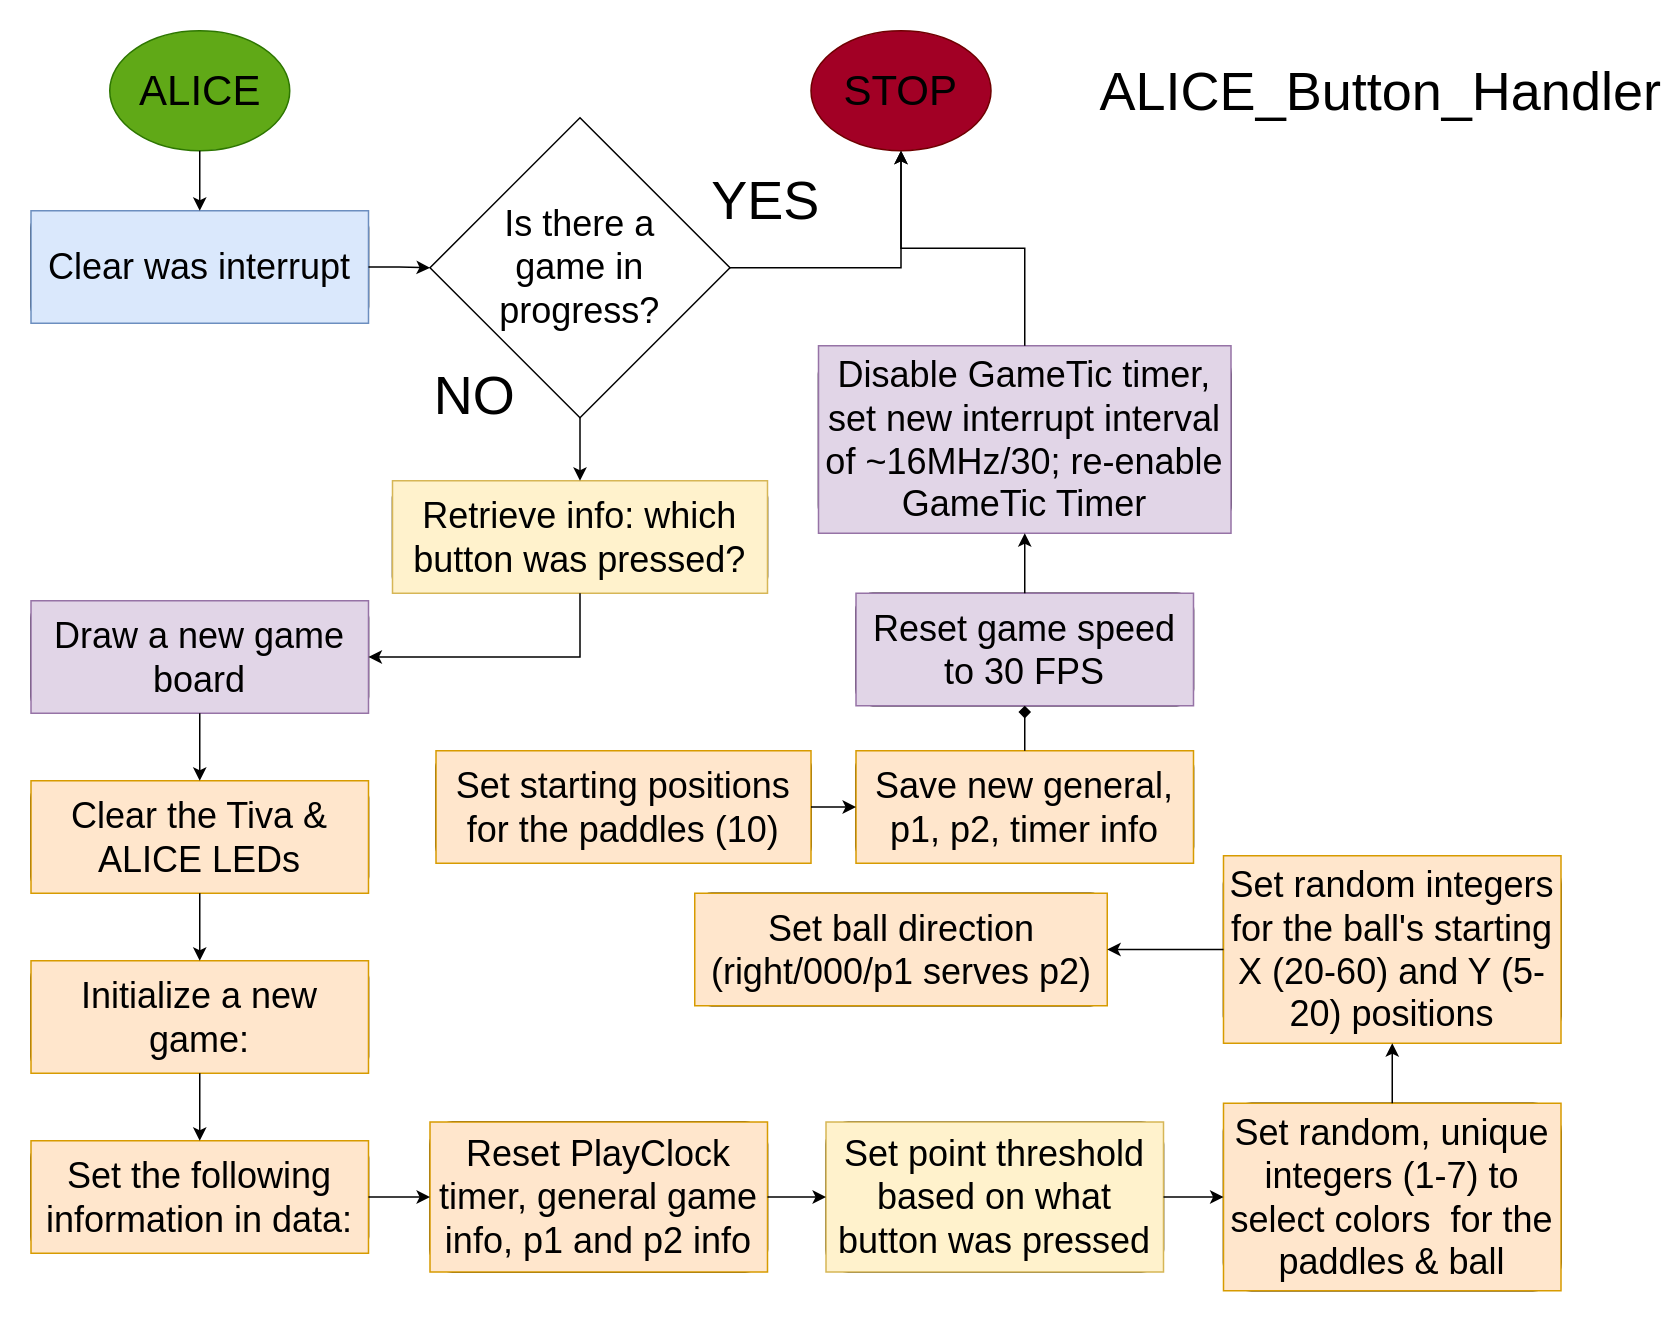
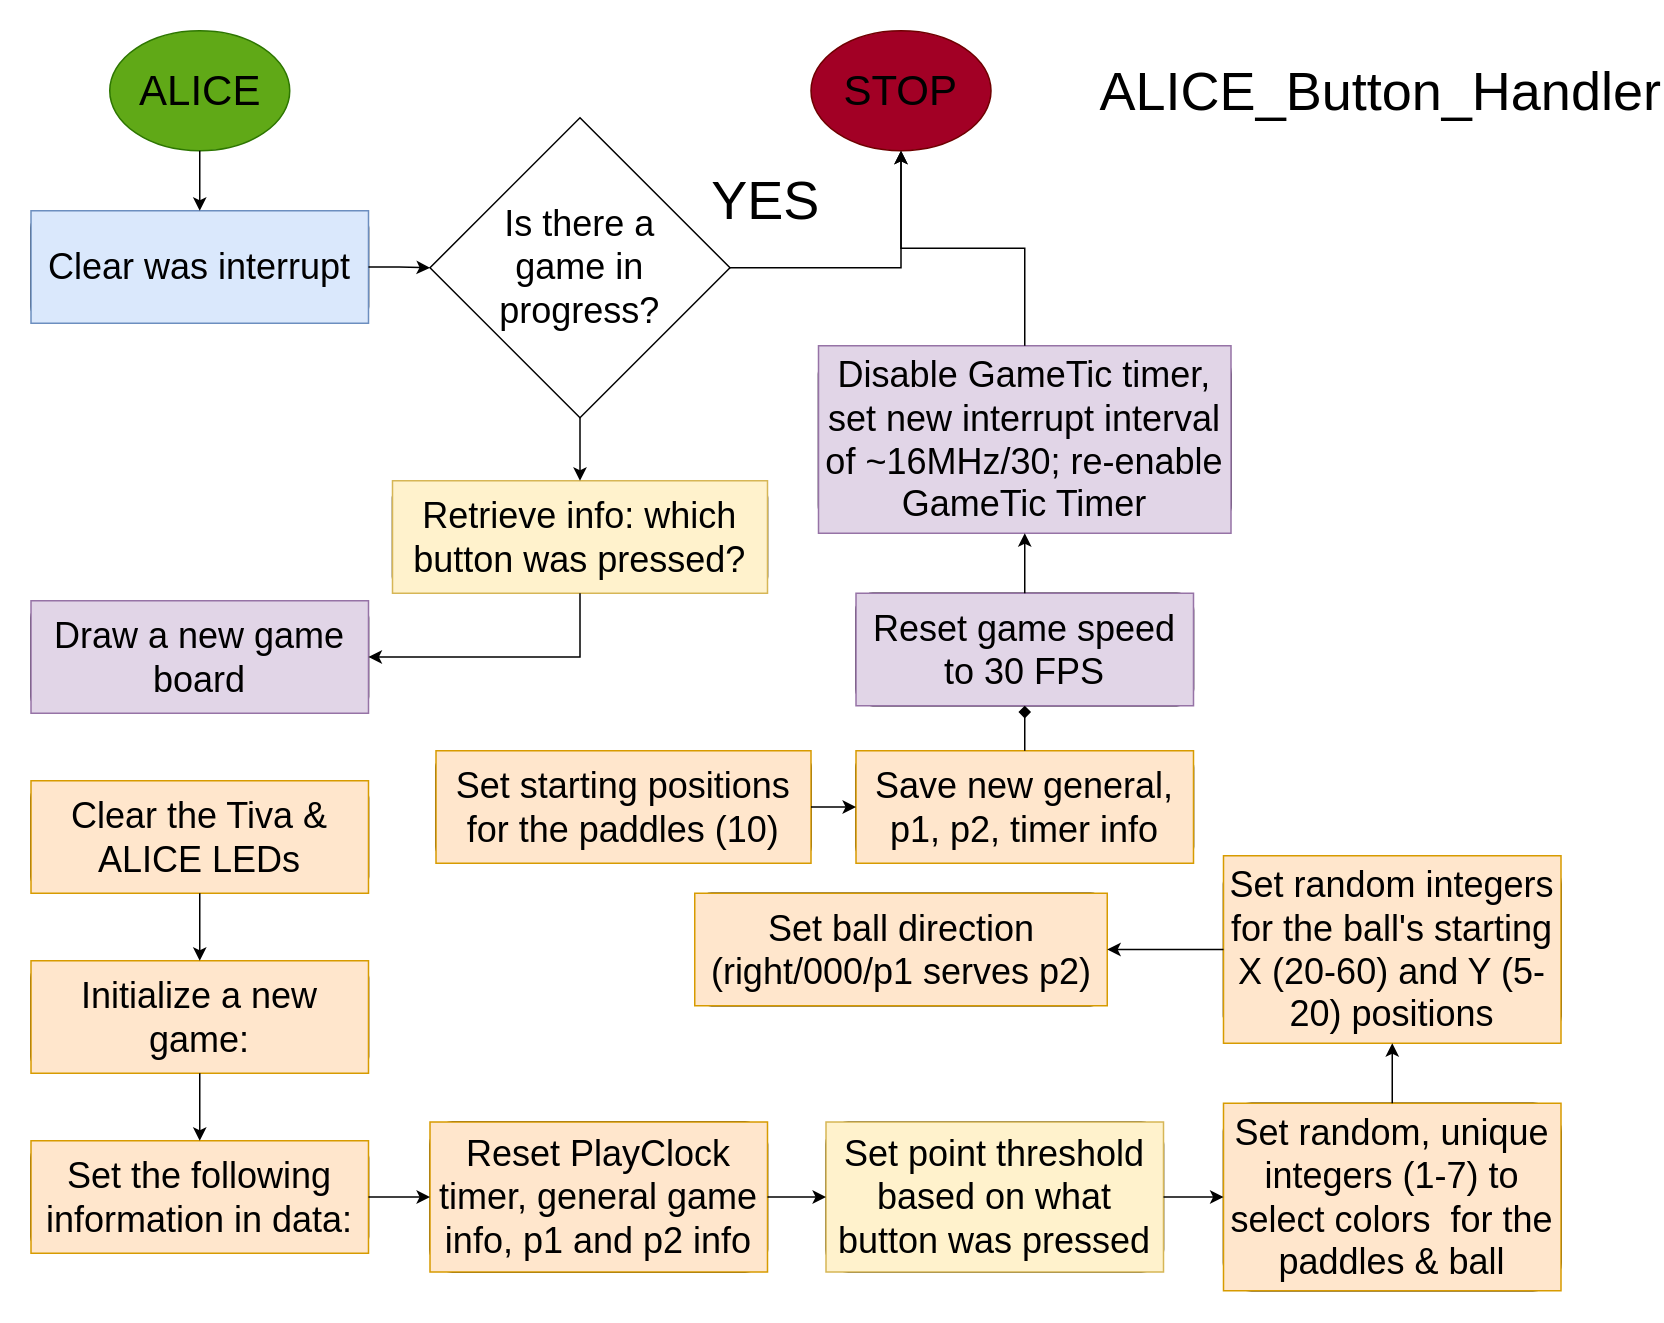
  <mxCell id="0" />
  <mxCell id="1" parent="0" />
  <mxCell id="2" value="" style="group" vertex="1" connectable="0" parent="1"><mxGeometry x="72.5" width="120" height="80" as="geometry" y="20" /></mxCell>
  <mxCell id="3" value="" style="ellipse;whiteSpace=wrap;html=1;fillColor=#60a917;fontColor=#ffffff;strokeColor=#2D7600;" vertex="1" parent="2"><mxGeometry width="120" height="80" as="geometry" /></mxCell>
  <mxCell id="4" value="&lt;font style=&quot;font-size: 28px;&quot;&gt;ALICE&lt;/font&gt;" style="text;html=1;align=center;verticalAlign=middle;whiteSpace=wrap;rounded=0;" vertex="1" parent="2"><mxGeometry x="30" y="25" width="60" height="30" as="geometry" /></mxCell>
  <mxCell id="5" value="&lt;span style=&quot;font-size: 36px;&quot;&gt;ALICE_Button_Handler&lt;/span&gt;" style="text;html=1;align=center;verticalAlign=middle;whiteSpace=wrap;rounded=0;" vertex="1" parent="1"><mxGeometry x="890" y="45" width="60" height="30" as="geometry" /></mxCell>
  <mxCell id="6" value="" style="group" vertex="1" connectable="0" parent="1"><mxGeometry y="140" width="225" height="75" as="geometry" x="20" /></mxCell>
  <mxCell id="7" value="" style="rounded=1;whiteSpace=wrap;html=1;" vertex="1" parent="6"><mxGeometry width="225" height="75" as="geometry" /></mxCell>
  <mxCell id="8" value="&lt;font style=&quot;font-size: 24px;&quot;&gt;Clear was interrupt&lt;/font&gt;" style="text;html=1;align=center;verticalAlign=middle;whiteSpace=wrap;rounded=0;fillColor=#dae8fc;strokeColor=#6c8ebf;" vertex="1" parent="6"><mxGeometry width="225" height="75" as="geometry" /></mxCell>
  <mxCell id="9" value="" style="group" vertex="1" connectable="0" parent="1"><mxGeometry x="286" y="78" width="230" height="230" as="geometry" /></mxCell>
  <mxCell id="10" value="" style="rhombus;whiteSpace=wrap;html=1;" vertex="1" parent="9"><mxGeometry width="200" height="200" as="geometry" /></mxCell>
  <mxCell id="11" value="&lt;span style=&quot;font-size: 24px;&quot;&gt;Is there a game in progress?&lt;/span&gt;" style="text;html=1;align=center;verticalAlign=middle;whiteSpace=wrap;rounded=0;" vertex="1" parent="9"><mxGeometry x="30" y="70" width="140" height="60" as="geometry" /></mxCell>
  <mxCell id="12" value="&lt;font style=&quot;font-size: 36px;&quot;&gt;YES&lt;/font&gt;" style="text;html=1;align=center;verticalAlign=middle;whiteSpace=wrap;rounded=0;" vertex="1" parent="9"><mxGeometry x="194" y="40" width="60" height="30" as="geometry" /></mxCell>
- <mxCell id="13" value="&lt;font style=&quot;font-size: 36px;&quot;&gt;NO&lt;/font&gt;" style="text;html=1;align=center;verticalAlign=middle;whiteSpace=wrap;rounded=0;" vertex="1" parent="9"><mxGeometry y="170" width="60" height="30" as="geometry" /></mxCell>
  <mxCell id="14" value="" style="group" vertex="1" connectable="0" parent="1"><mxGeometry x="540" y="20" width="120" height="80" as="geometry" /></mxCell>
  <mxCell id="15" value="" style="ellipse;whiteSpace=wrap;html=1;fillColor=#a20025;fontColor=#ffffff;strokeColor=#6F0000;" vertex="1" parent="14"><mxGeometry width="120" height="80" as="geometry" /></mxCell>
  <mxCell id="16" value="&lt;font style=&quot;font-size: 28px;&quot;&gt;STOP&lt;/font&gt;" style="text;html=1;align=center;verticalAlign=middle;whiteSpace=wrap;rounded=0;" vertex="1" parent="14"><mxGeometry x="30" y="25" width="60" height="30" as="geometry" /></mxCell>
  <mxCell id="17" value="" style="group" vertex="1" connectable="0" parent="1"><mxGeometry y="400" width="225" height="75" as="geometry" x="20" /></mxCell>
  <mxCell id="18" value="" style="rounded=1;whiteSpace=wrap;html=1;" vertex="1" parent="17"><mxGeometry width="225" height="75" as="geometry" /></mxCell>
  <mxCell id="19" value="&lt;span style=&quot;font-size: 24px;&quot;&gt;Draw a new game board&lt;/span&gt;" style="text;html=1;align=center;verticalAlign=middle;whiteSpace=wrap;rounded=0;fillColor=#e1d5e7;strokeColor=#9673a6;" vertex="1" parent="17"><mxGeometry width="225" height="75" as="geometry" /></mxCell>
  <mxCell id="20" value="" style="group" vertex="1" connectable="0" parent="1"><mxGeometry y="640" width="225" height="75" as="geometry" x="20" /></mxCell>
  <mxCell id="21" value="" style="rounded=1;whiteSpace=wrap;html=1;" vertex="1" parent="20"><mxGeometry width="225" height="75" as="geometry" /></mxCell>
  <mxCell id="22" value="&lt;font style=&quot;font-size: 24px;&quot;&gt;Initialize a new game:&lt;/font&gt;" style="text;html=1;align=center;verticalAlign=middle;whiteSpace=wrap;rounded=0;fillColor=#ffe6cc;strokeColor=#d79b00;" vertex="1" parent="20"><mxGeometry width="225" height="75" as="geometry" /></mxCell>
  <mxCell id="23" value="" style="group" vertex="1" connectable="0" parent="1"><mxGeometry y="760" width="225" height="75" as="geometry" x="20" /></mxCell>
  <mxCell id="24" value="" style="rounded=1;whiteSpace=wrap;html=1;" vertex="1" parent="23"><mxGeometry width="225" height="75" as="geometry" /></mxCell>
  <mxCell id="25" value="&lt;font style=&quot;font-size: 24px;&quot;&gt;Set the following information in data:&lt;/font&gt;" style="text;html=1;align=center;verticalAlign=middle;whiteSpace=wrap;rounded=0;fillColor=#ffe6cc;strokeColor=#d79b00;" vertex="1" parent="23"><mxGeometry width="225" height="75" as="geometry" /></mxCell>
  <mxCell id="26" value="" style="group" vertex="1" connectable="0" parent="1"><mxGeometry y="520" width="225" height="75" as="geometry" x="20" /></mxCell>
  <mxCell id="27" value="" style="rounded=1;whiteSpace=wrap;html=1;" vertex="1" parent="26"><mxGeometry width="225" height="75" as="geometry" /></mxCell>
  <mxCell id="28" value="&lt;font style=&quot;font-size: 24px;&quot;&gt;Clear the Tiva &amp;amp; ALICE LEDs&lt;/font&gt;" style="text;html=1;align=center;verticalAlign=middle;whiteSpace=wrap;rounded=0;fillColor=#ffe6cc;strokeColor=#d79b00;" vertex="1" parent="26"><mxGeometry width="225" height="75" as="geometry" /></mxCell>
  <mxCell id="29" value="" style="group" vertex="1" connectable="0" parent="1"><mxGeometry x="286" y="747.5" width="225" height="100" as="geometry" /></mxCell>
  <mxCell id="30" value="" style="rounded=1;whiteSpace=wrap;html=1;" vertex="1" parent="29"><mxGeometry width="225" height="100" as="geometry" /></mxCell>
  <mxCell id="31" value="&lt;font style=&quot;font-size: 24px;&quot;&gt;Reset PlayClock timer, general game info, p1 and p2 info&lt;/font&gt;" style="text;html=1;align=center;verticalAlign=middle;whiteSpace=wrap;rounded=0;fillColor=#ffe6cc;strokeColor=#d79b00;" vertex="1" parent="29"><mxGeometry width="225" height="100" as="geometry" /></mxCell>
  <mxCell id="32" value="" style="group" vertex="1" connectable="0" parent="1"><mxGeometry x="815" y="735" width="225" height="125" as="geometry" /></mxCell>
  <mxCell id="33" value="" style="rounded=1;whiteSpace=wrap;html=1;" vertex="1" parent="32"><mxGeometry width="225" height="125" as="geometry" /></mxCell>
  <mxCell id="34" value="&lt;font style=&quot;font-size: 24px;&quot;&gt;Set random, unique integers (1-7) to select colors&amp;nbsp; for the paddles &amp;amp; ball&lt;/font&gt;" style="text;html=1;align=center;verticalAlign=middle;whiteSpace=wrap;rounded=0;fillColor=#ffe6cc;strokeColor=#d79b00;" vertex="1" parent="32"><mxGeometry width="225" height="125" as="geometry" /></mxCell>
  <mxCell id="35" value="" style="group" vertex="1" connectable="0" parent="1"><mxGeometry x="815" y="570" width="225" height="125" as="geometry" /></mxCell>
  <mxCell id="36" value="" style="rounded=1;whiteSpace=wrap;html=1;" vertex="1" parent="35"><mxGeometry width="225" height="125" as="geometry" /></mxCell>
  <mxCell id="37" value="&lt;font style=&quot;font-size: 24px;&quot;&gt;Set random integers for the ball's starting X (20-60) and Y (5-20) positions&lt;/font&gt;" style="text;html=1;align=center;verticalAlign=middle;whiteSpace=wrap;rounded=0;fillColor=#ffe6cc;strokeColor=#d79b00;" vertex="1" parent="35"><mxGeometry width="225" height="125" as="geometry" /></mxCell>
  <mxCell id="38" value="" style="group" vertex="1" connectable="0" parent="1"><mxGeometry x="290" y="500" width="250" height="75" as="geometry" /></mxCell>
  <mxCell id="39" value="" style="rounded=1;whiteSpace=wrap;html=1;" vertex="1" parent="38"><mxGeometry width="250" height="75" as="geometry" /></mxCell>
  <mxCell id="40" value="&lt;font style=&quot;font-size: 24px;&quot;&gt;Set starting positions for the paddles (10)&lt;/font&gt;" style="text;html=1;align=center;verticalAlign=middle;whiteSpace=wrap;rounded=0;fillColor=#ffe6cc;strokeColor=#d79b00;" vertex="1" parent="38"><mxGeometry width="250" height="75" as="geometry" /></mxCell>
  <mxCell id="41" value="" style="group" vertex="1" connectable="0" parent="1"><mxGeometry x="462.5" y="595" width="275" height="75" as="geometry" /></mxCell>
  <mxCell id="42" value="" style="rounded=1;whiteSpace=wrap;html=1;" vertex="1" parent="41"><mxGeometry width="275" height="75" as="geometry" /></mxCell>
  <mxCell id="43" value="&lt;font style=&quot;font-size: 24px;&quot;&gt;Set ball direction (right/000/p1 serves p2)&lt;/font&gt;" style="text;html=1;align=center;verticalAlign=middle;whiteSpace=wrap;rounded=0;fillColor=#ffe6cc;strokeColor=#d79b00;" vertex="1" parent="41"><mxGeometry width="275" height="75" as="geometry" /></mxCell>
  <mxCell id="44" value="" style="group" vertex="1" connectable="0" parent="1"><mxGeometry x="570" y="500" width="225" height="75" as="geometry" /></mxCell>
  <mxCell id="45" value="" style="rounded=1;whiteSpace=wrap;html=1;" vertex="1" parent="44"><mxGeometry width="225" height="75" as="geometry" /></mxCell>
  <mxCell id="46" value="&lt;font style=&quot;font-size: 24px;&quot;&gt;Save new general, p1, p2, timer info&lt;/font&gt;" style="text;html=1;align=center;verticalAlign=middle;whiteSpace=wrap;rounded=0;fillColor=#ffe6cc;strokeColor=#d79b00;" vertex="1" parent="44"><mxGeometry width="225" height="75" as="geometry" /></mxCell>
  <mxCell id="47" value="" style="group" vertex="1" connectable="0" parent="1"><mxGeometry x="570" y="395" width="225" height="75" as="geometry" /></mxCell>
  <mxCell id="48" value="" style="rounded=1;whiteSpace=wrap;html=1;" vertex="1" parent="47"><mxGeometry width="225" height="75" as="geometry" /></mxCell>
  <mxCell id="49" value="&lt;span style=&quot;font-size: 24px;&quot;&gt;Reset game speed to 30 FPS&lt;/span&gt;" style="text;html=1;align=center;verticalAlign=middle;whiteSpace=wrap;rounded=0;fillColor=#e1d5e7;strokeColor=#9673a6;" vertex="1" parent="47"><mxGeometry width="225" height="75" as="geometry" /></mxCell>
  <mxCell id="50" value="" style="group" vertex="1" connectable="0" parent="1"><mxGeometry x="545" y="230" width="275" height="125" as="geometry" /></mxCell>
  <mxCell id="51" value="" style="rounded=1;whiteSpace=wrap;html=1;" vertex="1" parent="50"><mxGeometry width="275" height="125" as="geometry" /></mxCell>
  <mxCell id="52" value="&lt;font style=&quot;font-size: 24px;&quot;&gt;Disable GameTic timer, set new interrupt interval of ~16MHz/30; re-enable GameTic Timer&lt;/font&gt;" style="text;html=1;align=center;verticalAlign=middle;whiteSpace=wrap;rounded=0;fillColor=#e1d5e7;strokeColor=#9673a6;" vertex="1" parent="50"><mxGeometry width="275" height="125" as="geometry" /></mxCell>
  <mxCell id="53" style="edgeStyle=orthogonalEdgeStyle;rounded=0;orthogonalLoop=1;jettySize=auto;html=1;exitX=1;exitY=0.5;exitDx=0;exitDy=0;entryX=0.5;entryY=1;entryDx=0;entryDy=0;" edge="1" parent="1" source="10" target="15"><mxGeometry relative="1" as="geometry" /></mxCell>
  <mxCell id="54" style="edgeStyle=orthogonalEdgeStyle;rounded=0;orthogonalLoop=1;jettySize=auto;html=1;exitX=0.5;exitY=1;exitDx=0;exitDy=0;entryX=0.5;entryY=0;entryDx=0;entryDy=0;" edge="1" parent="1" source="3" target="8"><mxGeometry relative="1" as="geometry" /></mxCell>
  <mxCell id="55" value="" style="group" vertex="1" connectable="0" parent="1"><mxGeometry x="261" y="320" width="250" height="75" as="geometry" /></mxCell>
  <mxCell id="56" value="" style="rounded=1;whiteSpace=wrap;html=1;" vertex="1" parent="55"><mxGeometry width="250" height="75" as="geometry" /></mxCell>
  <mxCell id="57" value="&lt;span style=&quot;font-size: 24px;&quot;&gt;Retrieve info: which button was pressed?&lt;/span&gt;" style="text;html=1;align=center;verticalAlign=middle;whiteSpace=wrap;rounded=0;fillColor=#fff2cc;strokeColor=#d6b656;" vertex="1" parent="55"><mxGeometry width="250" height="75" as="geometry" /></mxCell>
  <mxCell id="58" value="" style="group" vertex="1" connectable="0" parent="1"><mxGeometry x="550" y="747.5" width="225" height="100" as="geometry" /></mxCell>
  <mxCell id="59" value="" style="rounded=1;whiteSpace=wrap;html=1;" vertex="1" parent="58"><mxGeometry width="225" height="100" as="geometry" /></mxCell>
  <mxCell id="60" value="&lt;span style=&quot;font-size: 24px;&quot;&gt;Set point threshold based on what button was pressed&lt;/span&gt;" style="text;html=1;align=center;verticalAlign=middle;whiteSpace=wrap;rounded=0;fillColor=#fff2cc;strokeColor=#d6b656;" vertex="1" parent="58"><mxGeometry width="225" height="100" as="geometry" /></mxCell>
  <mxCell id="61" style="edgeStyle=orthogonalEdgeStyle;rounded=0;orthogonalLoop=1;jettySize=auto;html=1;exitX=0.5;exitY=1;exitDx=0;exitDy=0;entryX=0.5;entryY=0;entryDx=0;entryDy=0;" edge="1" parent="1" source="10" target="57"><mxGeometry relative="1" as="geometry" /></mxCell>
- <mxCell id="62" style="edgeStyle=orthogonalEdgeStyle;rounded=0;orthogonalLoop=1;jettySize=auto;html=1;exitX=0.5;exitY=1;exitDx=0;exitDy=0;entryX=0.5;entryY=0;entryDx=0;entryDy=0;" edge="1" parent="1" source="19" target="28"><mxGeometry relative="1" as="geometry" /></mxCell>
  <mxCell id="63" style="edgeStyle=orthogonalEdgeStyle;rounded=0;orthogonalLoop=1;jettySize=auto;html=1;exitX=0.5;exitY=1;exitDx=0;exitDy=0;entryX=0.5;entryY=0;entryDx=0;entryDy=0;" edge="1" parent="1" source="28" target="22"><mxGeometry relative="1" as="geometry" /></mxCell>
  <mxCell id="64" style="edgeStyle=orthogonalEdgeStyle;rounded=0;orthogonalLoop=1;jettySize=auto;html=1;exitX=0.5;exitY=1;exitDx=0;exitDy=0;entryX=0.5;entryY=0;entryDx=0;entryDy=0;" edge="1" parent="1" source="22" target="25"><mxGeometry relative="1" as="geometry" /></mxCell>
  <mxCell id="65" style="edgeStyle=orthogonalEdgeStyle;rounded=0;orthogonalLoop=1;jettySize=auto;html=1;exitX=1;exitY=0.5;exitDx=0;exitDy=0;entryX=0;entryY=0.5;entryDx=0;entryDy=0;" edge="1" parent="1" source="25" target="31"><mxGeometry relative="1" as="geometry" /></mxCell>
  <mxCell id="66" style="edgeStyle=orthogonalEdgeStyle;rounded=0;orthogonalLoop=1;jettySize=auto;html=1;exitX=1;exitY=0.5;exitDx=0;exitDy=0;entryX=0;entryY=0.5;entryDx=0;entryDy=0;" edge="1" parent="1" source="31" target="60"><mxGeometry relative="1" as="geometry" /></mxCell>
  <mxCell id="67" style="edgeStyle=orthogonalEdgeStyle;rounded=0;orthogonalLoop=1;jettySize=auto;html=1;exitX=1;exitY=0.5;exitDx=0;exitDy=0;entryX=0;entryY=0.5;entryDx=0;entryDy=0;" edge="1" parent="1" source="8" target="10"><mxGeometry relative="1" as="geometry" /></mxCell>
  <mxCell id="68" style="edgeStyle=orthogonalEdgeStyle;rounded=0;orthogonalLoop=1;jettySize=auto;html=1;exitX=0.5;exitY=1;exitDx=0;exitDy=0;entryX=1;entryY=0.5;entryDx=0;entryDy=0;" edge="1" parent="1" source="57" target="19"><mxGeometry relative="1" as="geometry" /></mxCell>
  <mxCell id="69" style="edgeStyle=orthogonalEdgeStyle;rounded=0;orthogonalLoop=1;jettySize=auto;html=1;exitX=1;exitY=0.5;exitDx=0;exitDy=0;entryX=0;entryY=0.5;entryDx=0;entryDy=0;" edge="1" parent="1" source="60" target="34"><mxGeometry relative="1" as="geometry" /></mxCell>
  <mxCell id="70" style="edgeStyle=orthogonalEdgeStyle;rounded=0;orthogonalLoop=1;jettySize=auto;html=1;exitX=0.5;exitY=0;exitDx=0;exitDy=0;entryX=0.5;entryY=1;entryDx=0;entryDy=0;" edge="1" parent="1" source="34" target="37"><mxGeometry relative="1" as="geometry" /></mxCell>
  <mxCell id="71" style="edgeStyle=orthogonalEdgeStyle;rounded=0;orthogonalLoop=1;jettySize=auto;html=1;exitX=0.5;exitY=0;exitDx=0;exitDy=0;entryX=0.5;entryY=1;entryDx=0;entryDy=0;" edge="1" parent="1" source="52" target="15"><mxGeometry relative="1" as="geometry" /></mxCell>
  <mxCell id="72" style="edgeStyle=orthogonalEdgeStyle;rounded=0;orthogonalLoop=1;jettySize=auto;html=1;exitX=0.5;exitY=0;exitDx=0;exitDy=0;entryX=0.5;entryY=1;entryDx=0;entryDy=0;" edge="1" parent="1" source="49" target="52"><mxGeometry relative="1" as="geometry" /></mxCell>
  <mxCell id="73" style="edgeStyle=orthogonalEdgeStyle;rounded=0;orthogonalLoop=1;jettySize=auto;html=1;exitX=0.5;exitY=0;exitDx=0;exitDy=0;endArrow=diamond;" edge="1" parent="1" source="46" target="49"><mxGeometry relative="1" as="geometry" /></mxCell>
  <mxCell id="74" style="edgeStyle=orthogonalEdgeStyle;rounded=0;orthogonalLoop=1;jettySize=auto;html=1;exitX=1;exitY=0.5;exitDx=0;exitDy=0;" edge="1" parent="1" source="40" target="46"><mxGeometry relative="1" as="geometry" /></mxCell>
  <mxCell id="75" style="edgeStyle=orthogonalEdgeStyle;rounded=0;orthogonalLoop=1;jettySize=auto;html=1;exitX=0;exitY=0.5;exitDx=0;exitDy=0;entryX=1;entryY=0.5;entryDx=0;entryDy=0;" edge="1" parent="1" source="37" target="43"><mxGeometry relative="1" as="geometry" /></mxCell>
